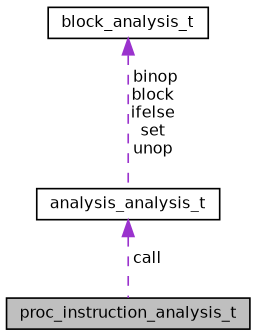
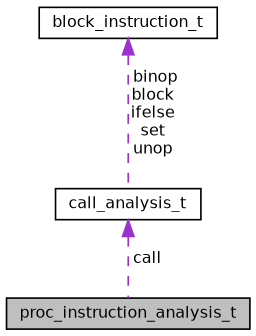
  digraph {
    node [color=black fillcolor=white fontname=Helvetica fontsize=10 shape=record style=filled]
    edge [color=darkorchid3 dir=back fontname=Helvetica fontsize=10 labelfontname=Helvetica labelfontsize=10 style=dashed]
    n1 [fillcolor=grey75 fontcolor=black height=0.2 label=proc_instruction_analysis_t width=0.4]
-   n2 [height=0.2 label=block_analysis_t width=0.4]
-   n3 [height=0.2 label=analysis_analysis_t width=0.4]
+   n2 [height=0.2 label=block_instruction_t width=0.4]
+   n3 [height=0.2 label=call_analysis_t width=0.4]
    n2 -> n3 [label=" binop\nblock\nifelse\nset\nunop"]
    n3 -> n1 [label=" call"]
  }
